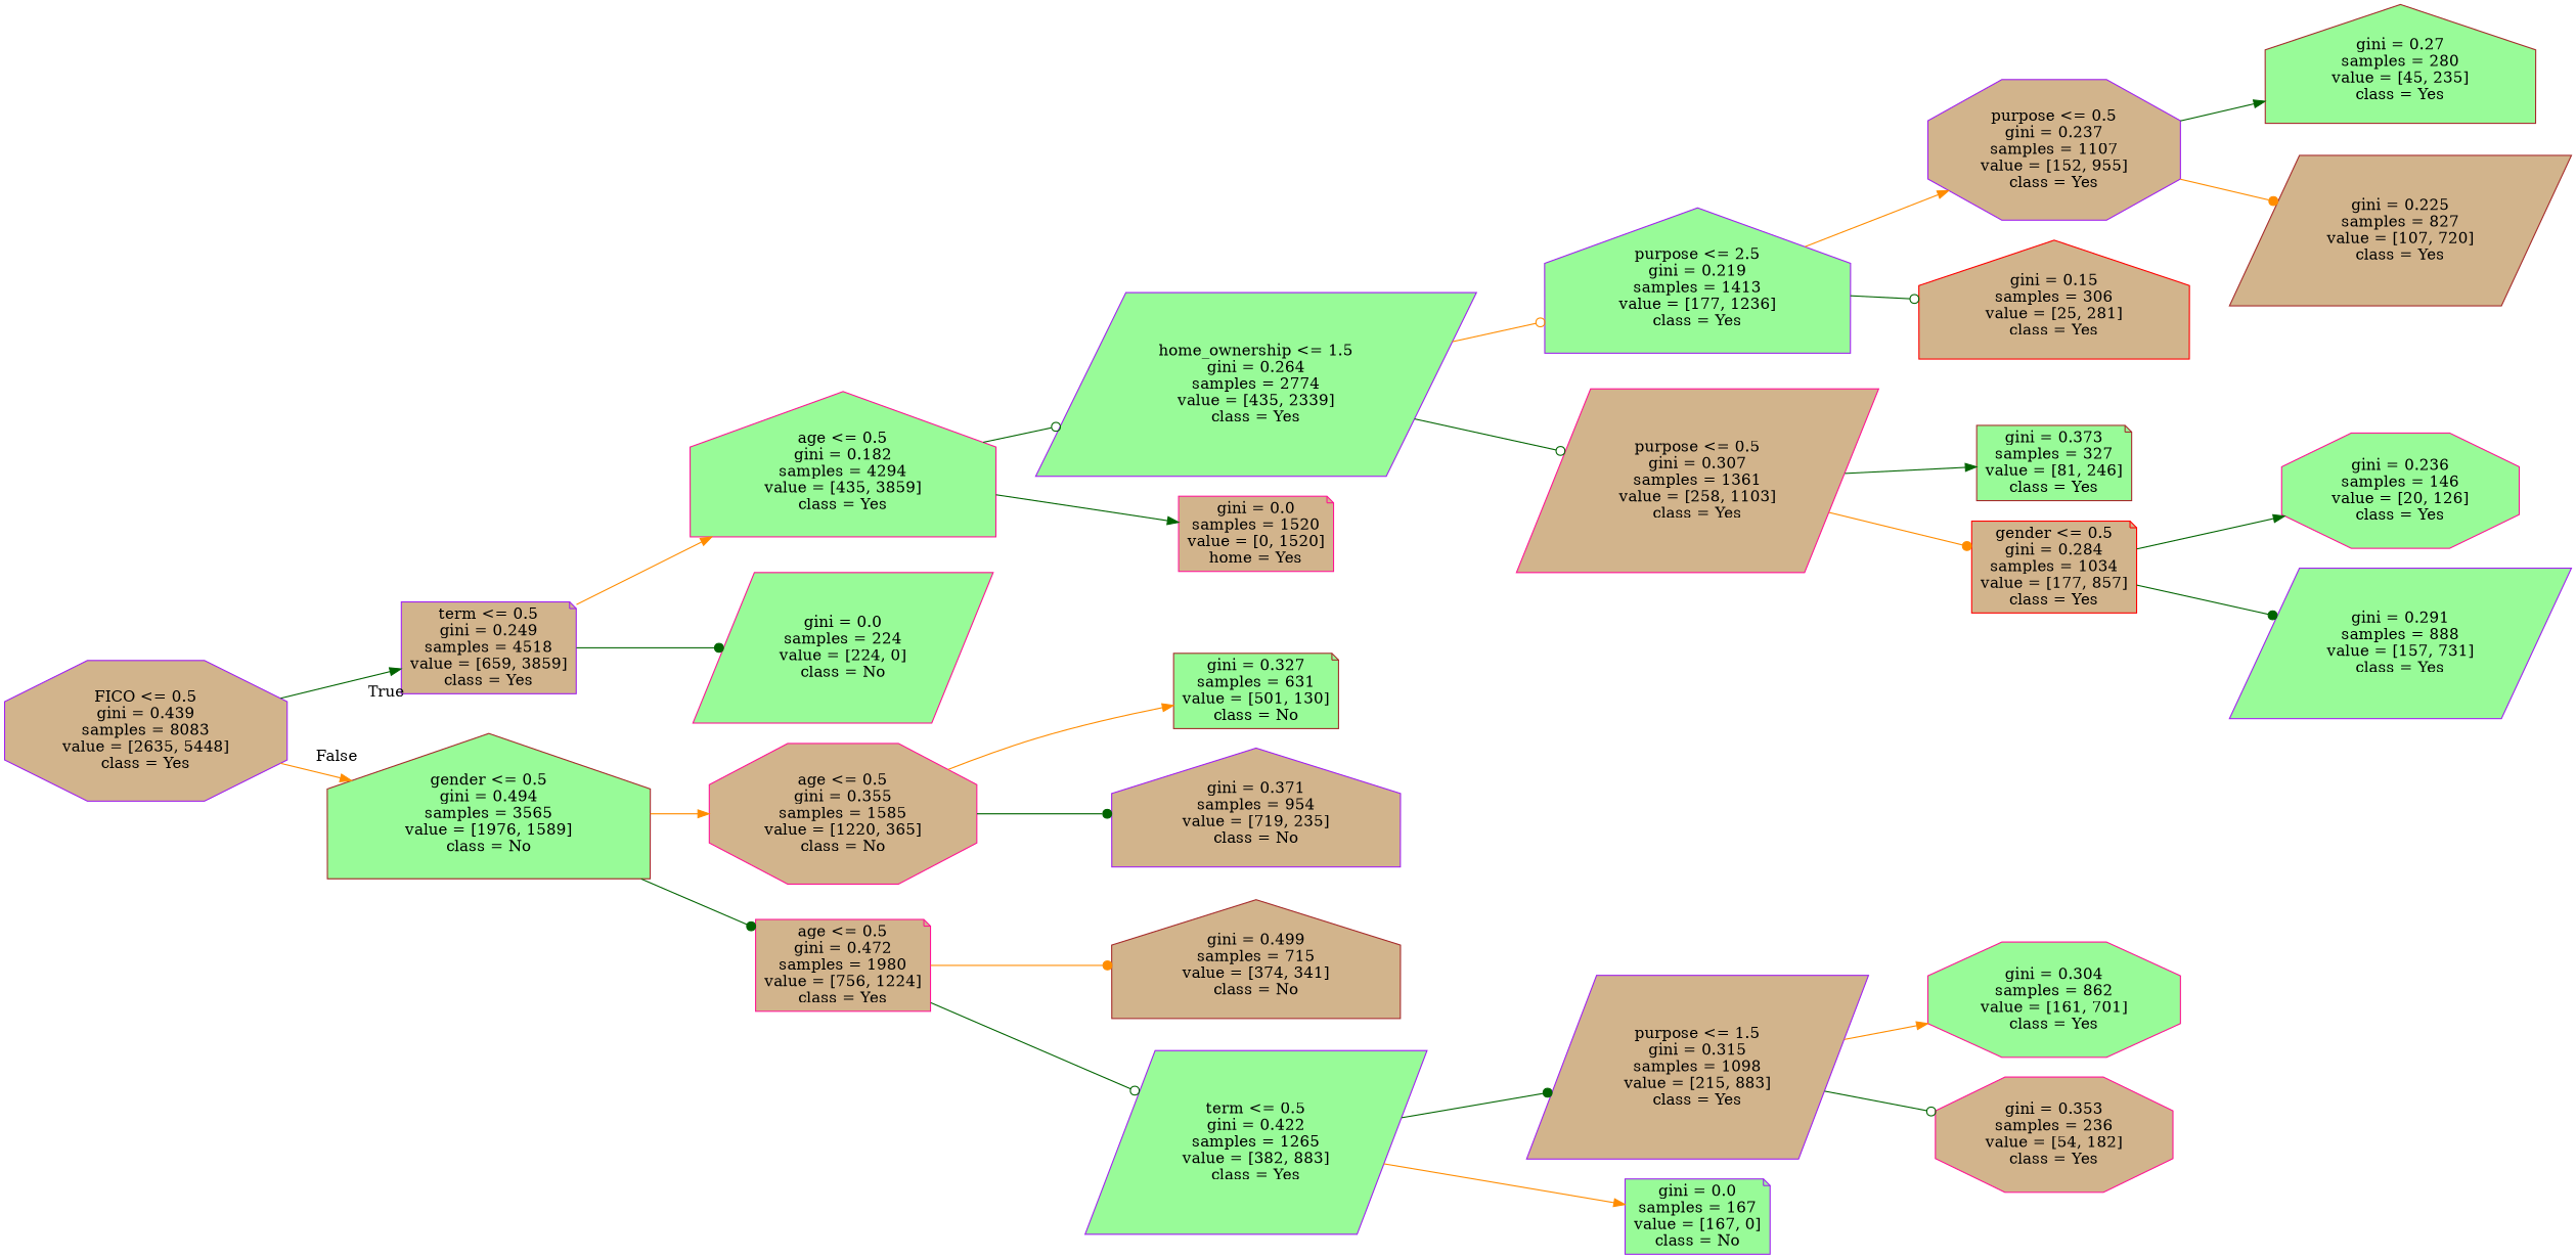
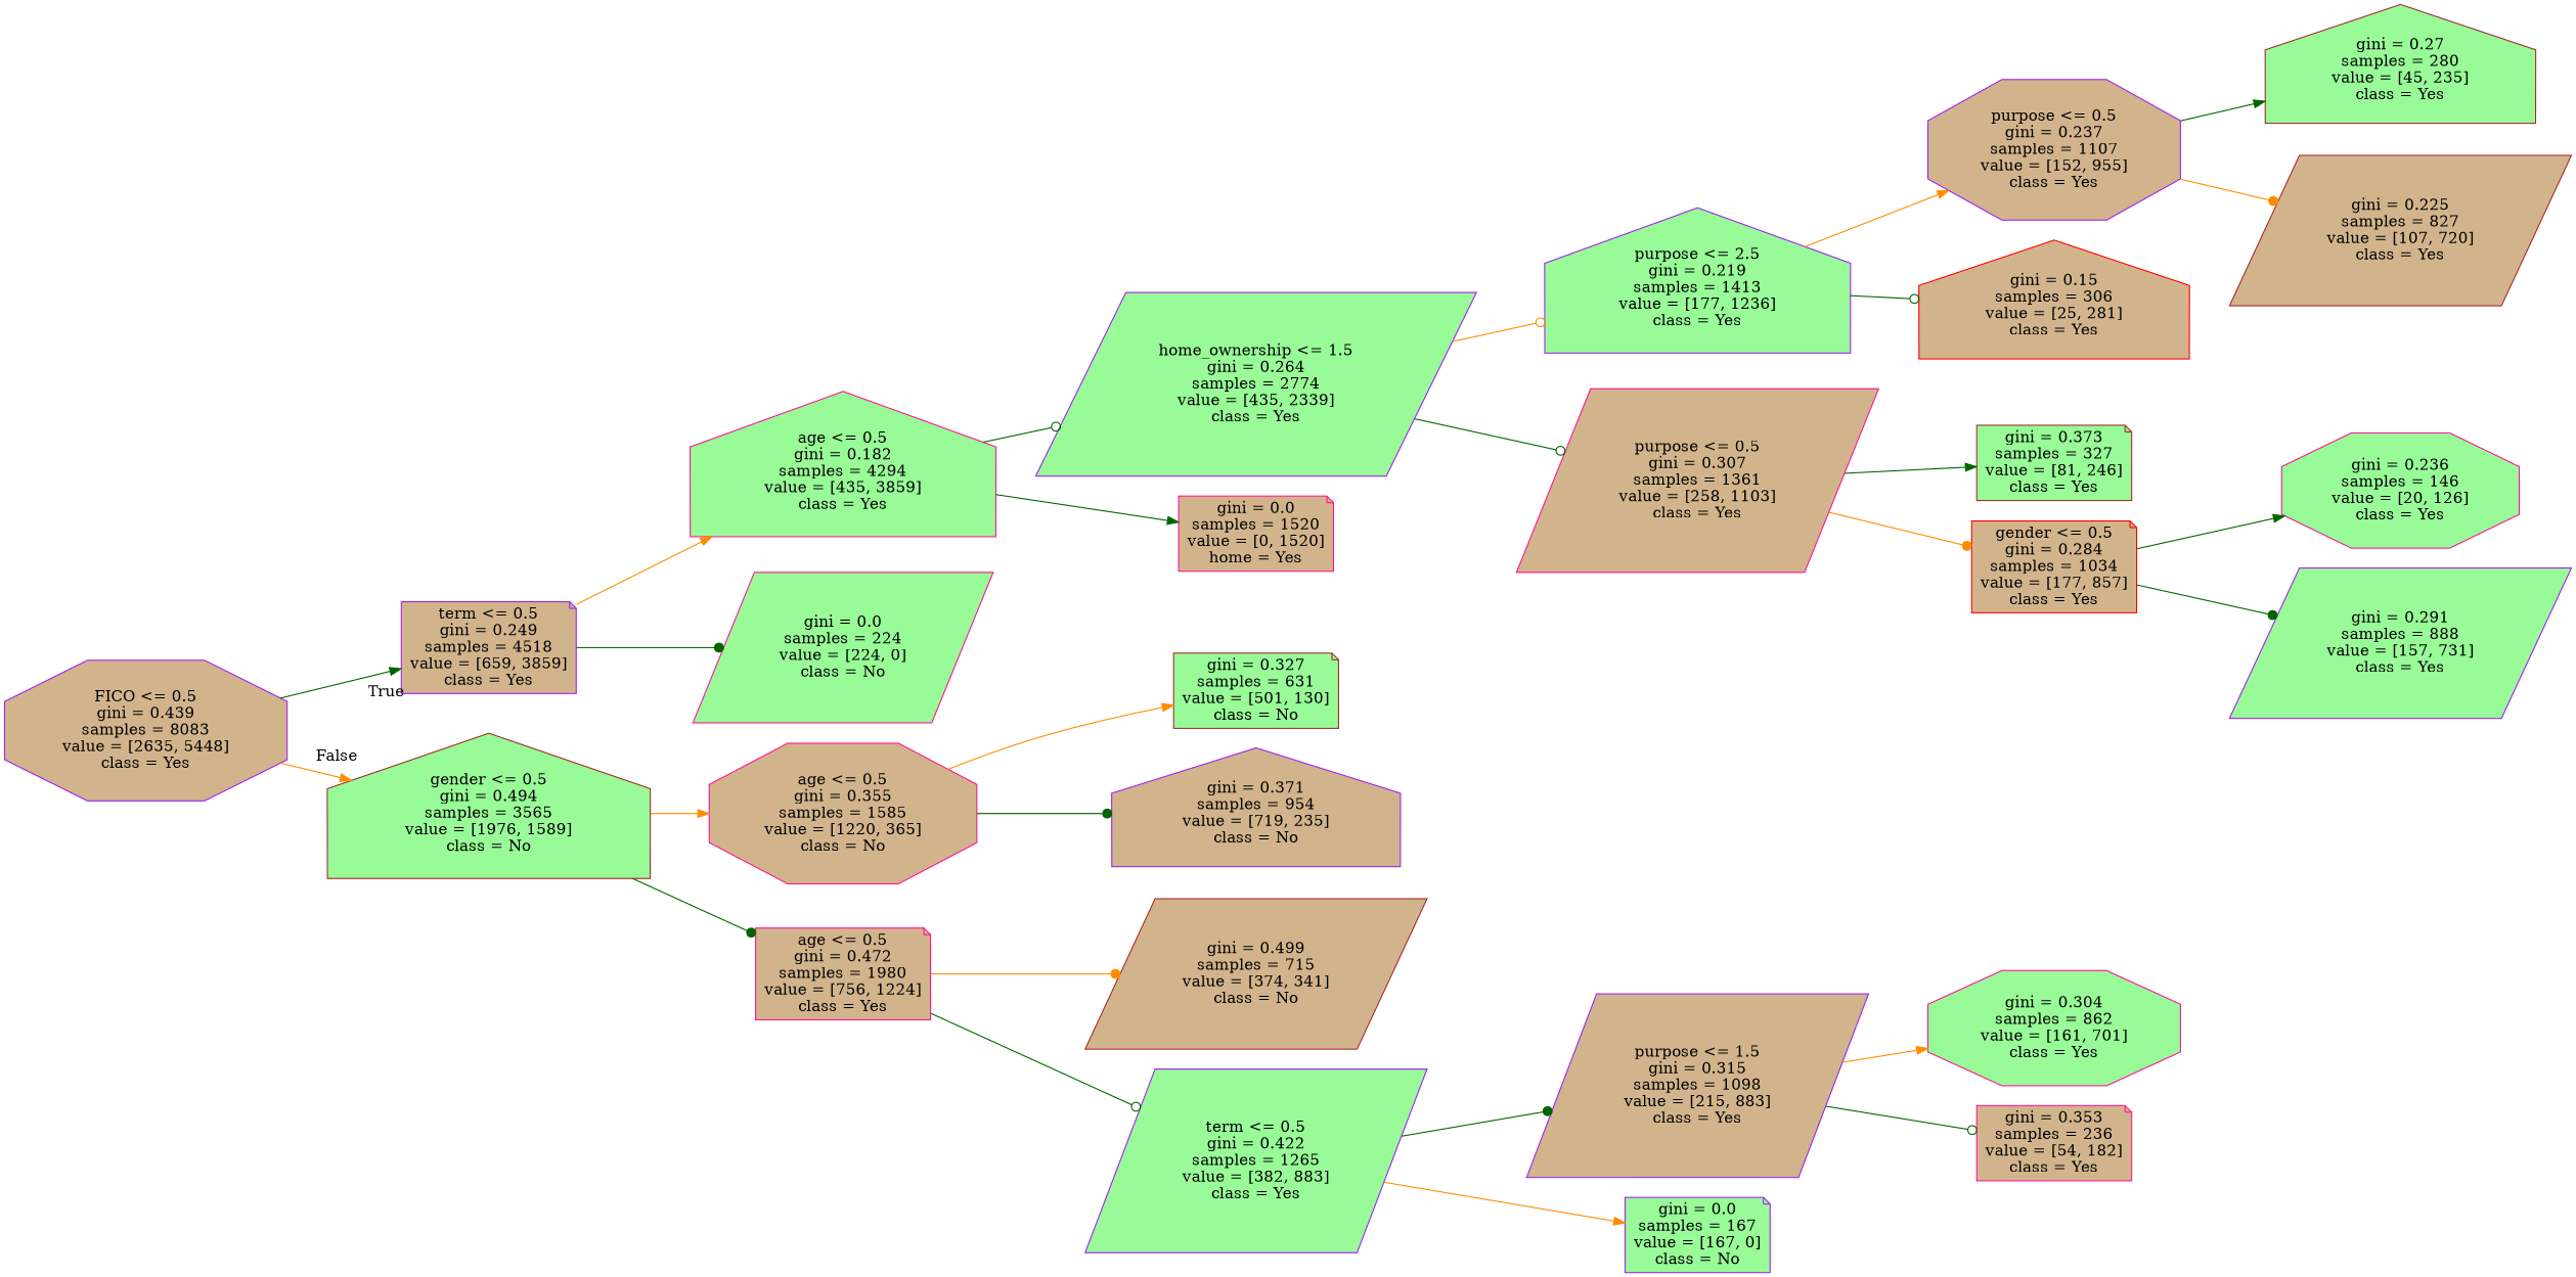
  digraph {
    rankdir=LR
    node [color=purple fillcolor=tan shape=note style=filled]
    edge [arrowhead=normal color=darkgreen]
    n1 [label="FICO <= 0.5\ngini = 0.439\nsamples = 8083\nvalue = [2635, 5448]\nclass = Yes" shape=octagon]
    n2 [label="term <= 0.5\ngini = 0.249\nsamples = 4518\nvalue = [659, 3859]\nclass = Yes"]
    n3 [color=brown fillcolor=palegreen label="gender <= 0.5\ngini = 0.494\nsamples = 3565\nvalue = [1976, 1589]\nclass = No" shape=house]
    n4 [color=deeppink fillcolor=palegreen label="age <= 0.5\ngini = 0.182\nsamples = 4294\nvalue = [435, 3859]\nclass = Yes" shape=house]
    n5 [color=deeppink fillcolor=palegreen label="gini = 0.0\nsamples = 224\nvalue = [224, 0]\nclass = No" shape=parallelogram]
    n6 [color=deeppink label="age <= 0.5\ngini = 0.355\nsamples = 1585\nvalue = [1220, 365]\nclass = No" shape=octagon]
    n7 [color=deeppink label="age <= 0.5\ngini = 0.472\nsamples = 1980\nvalue = [756, 1224]\nclass = Yes"]
    n8 [fillcolor=palegreen label="home_ownership <= 1.5\ngini = 0.264\nsamples = 2774\nvalue = [435, 2339]\nclass = Yes" shape=parallelogram]
    n9 [color=deeppink label="gini = 0.0\nsamples = 1520\nvalue = [0, 1520]\nhome = Yes"]
    n10 [fillcolor=palegreen label="purpose <= 2.5\ngini = 0.219\nsamples = 1413\nvalue = [177, 1236]\nclass = Yes" shape=house]
    n11 [color=deeppink label="purpose <= 0.5\ngini = 0.307\nsamples = 1361\nvalue = [258, 1103]\nclass = Yes" shape=parallelogram]
    n12 [label="purpose <= 0.5\ngini = 0.237\nsamples = 1107\nvalue = [152, 955]\nclass = Yes" shape=octagon]
    n13 [color=red label="gini = 0.15\nsamples = 306\nvalue = [25, 281]\nclass = Yes" shape=house]
    n14 [color=brown fillcolor=palegreen label="gini = 0.373\nsamples = 327\nvalue = [81, 246]\nclass = Yes"]
    n15 [color=red label="gender <= 0.5\ngini = 0.284\nsamples = 1034\nvalue = [177, 857]\nclass = Yes"]
    n16 [color=brown fillcolor=palegreen label="gini = 0.27\nsamples = 280\nvalue = [45, 235]\nclass = Yes" shape=house]
    n17 [color=brown label="gini = 0.225\nsamples = 827\nvalue = [107, 720]\nclass = Yes" shape=parallelogram]
    n18 [color=deeppink fillcolor=palegreen label="gini = 0.236\nsamples = 146\nvalue = [20, 126]\nclass = Yes" shape=octagon]
    n19 [fillcolor=palegreen label="gini = 0.291\nsamples = 888\nvalue = [157, 731]\nclass = Yes" shape=parallelogram]
    n20 [color=brown fillcolor=palegreen label="gini = 0.327\nsamples = 631\nvalue = [501, 130]\nclass = No"]
    n21 [label="gini = 0.371\nsamples = 954\nvalue = [719, 235]\nclass = No" shape=house]
-   n22 [color=brown label="gini = 0.499\nsamples = 715\nvalue = [374, 341]\nclass = No" shape=house]
+   n22 [color=brown label="gini = 0.499\nsamples = 715\nvalue = [374, 341]\nclass = No" shape=parallelogram]
    n23 [fillcolor=palegreen label="term <= 0.5\ngini = 0.422\nsamples = 1265\nvalue = [382, 883]\nclass = Yes" shape=parallelogram]
    n24 [label="purpose <= 1.5\ngini = 0.315\nsamples = 1098\nvalue = [215, 883]\nclass = Yes" shape=parallelogram]
    n25 [fillcolor=palegreen label="gini = 0.0\nsamples = 167\nvalue = [167, 0]\nclass = No"]
    n26 [color=deeppink fillcolor=palegreen label="gini = 0.304\nsamples = 862\nvalue = [161, 701]\nclass = Yes" shape=octagon]
-   n27 [color=deeppink label="gini = 0.353\nsamples = 236\nvalue = [54, 182]\nclass = Yes" shape=octagon]
+   n27 [color=deeppink label="gini = 0.353\nsamples = 236\nvalue = [54, 182]\nclass = Yes"]
    n1 -> n2 [headlabel=True labelangle=45 labeldistance=2.5]
    n1 -> n3 [color=darkorange headlabel=False labelangle=-45 labeldistance=2.5]
    n2 -> n4 [color=darkorange]
    n2 -> n5 [arrowhead=dot]
    n3 -> n6 [color=darkorange]
    n3 -> n7 [arrowhead=dot]
    n4 -> n8 [arrowhead=odot]
    n4 -> n9
    n6 -> n20 [color=darkorange]
    n6 -> n21 [arrowhead=dot]
    n7 -> n22 [arrowhead=dot color=darkorange]
    n7 -> n23 [arrowhead=odot]
    n8 -> n10 [arrowhead=odot color=darkorange]
    n8 -> n11 [arrowhead=odot]
    n10 -> n12 [color=darkorange]
    n10 -> n13 [arrowhead=odot]
    n11 -> n14
    n11 -> n15 [arrowhead=dot color=darkorange]
    n12 -> n16
    n12 -> n17 [arrowhead=dot color=darkorange]
    n15 -> n18
    n15 -> n19 [arrowhead=dot]
    n23 -> n24 [arrowhead=dot]
    n23 -> n25 [color=darkorange]
    n24 -> n26 [color=darkorange]
    n24 -> n27 [arrowhead=odot]
  }
